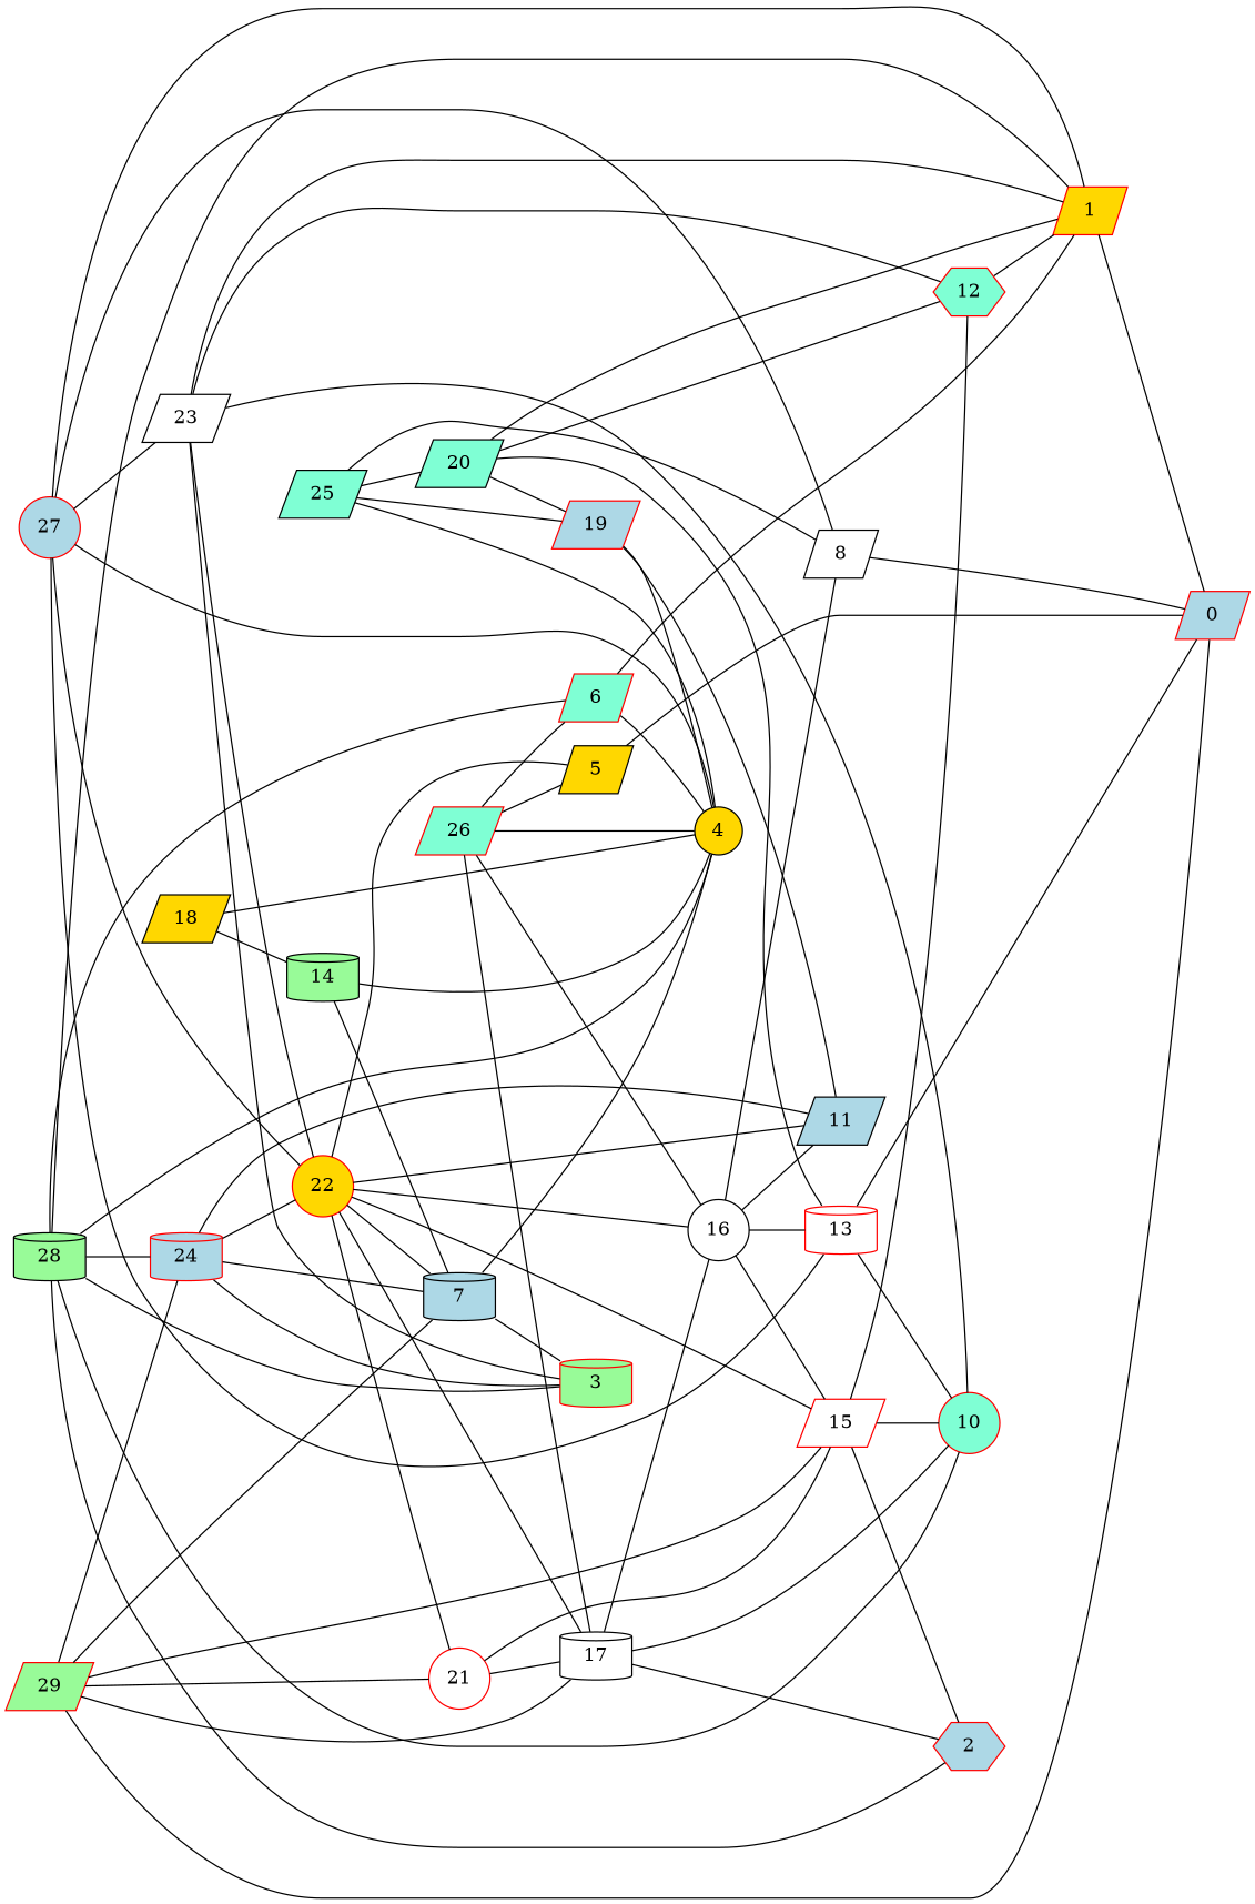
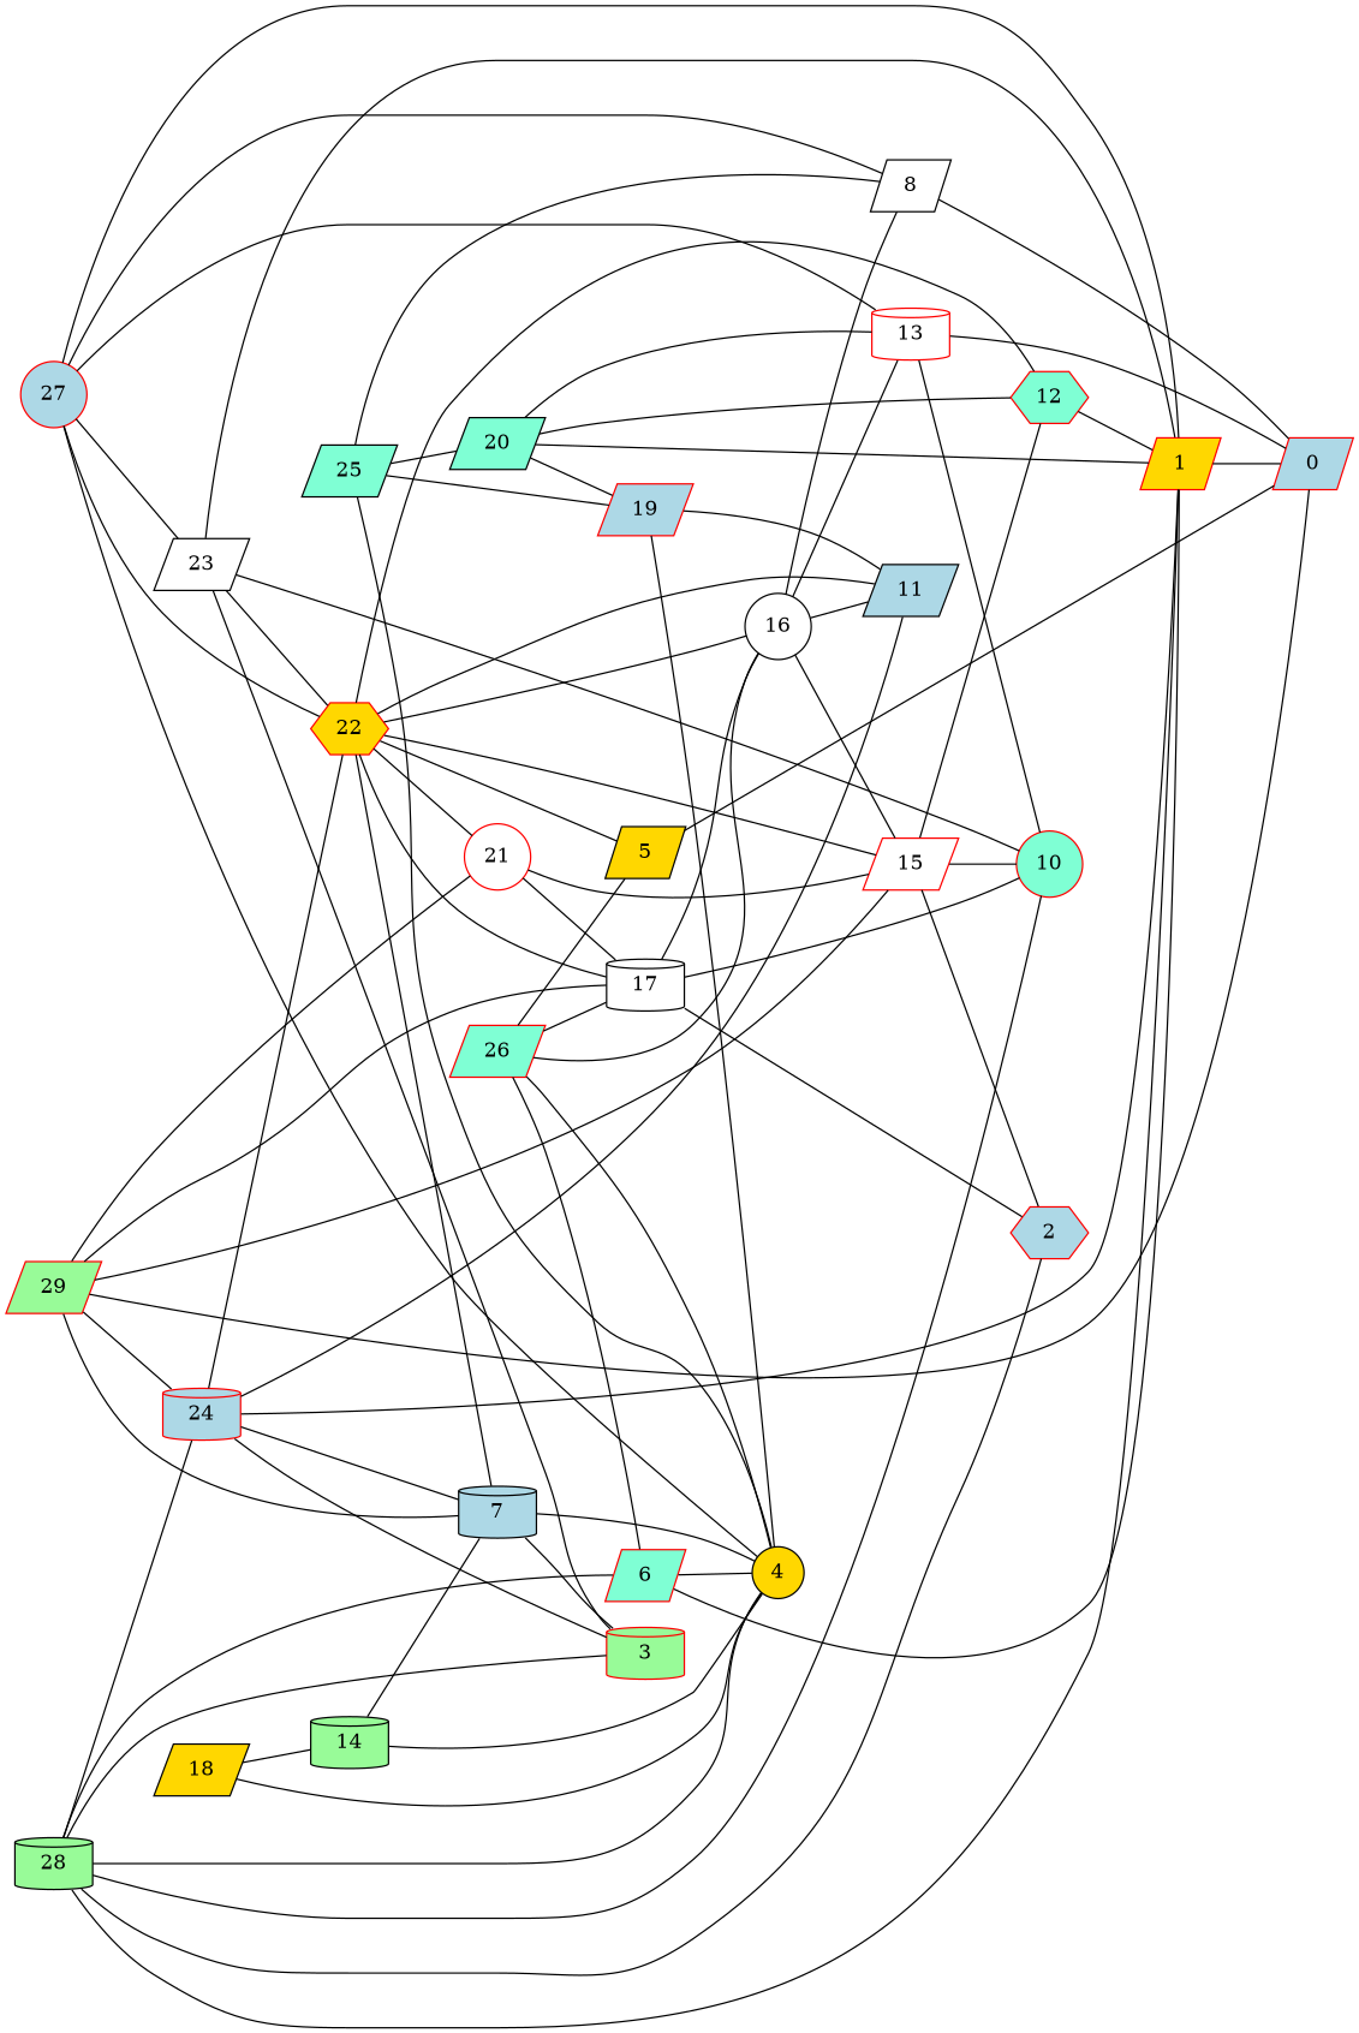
  graph {
    rankdir=LR
    node [color=red fillcolor=lightblue shape=parallelogram style=filled]
    1 [fillcolor=gold]
    0
    5 [color=black fillcolor=gold]
    6 [fillcolor=aquamarine]
    4 [color=black fillcolor=gold shape=circle]
    7 [color=black shape=cylinder]
    3 [fillcolor=palegreen shape=cylinder]
    8 [color=black fillcolor=white]
    12 [fillcolor=aquamarine shape=hexagon]
    13 [fillcolor=white shape=cylinder]
    10 [fillcolor=aquamarine shape=circle]
    14 [color=black fillcolor=palegreen shape=cylinder]
    15 [fillcolor=white]
    2 [shape=hexagon]
    16 [color=black fillcolor=white shape=circle]
    11 [color=black]
    17 [color=black fillcolor=white shape=cylinder]
    18 [color=black fillcolor=gold]
    19
    20 [color=black fillcolor=aquamarine]
    21 [fillcolor=white shape=circle]
-   22 [fillcolor=gold shape=circle]
+   22 [fillcolor=gold shape=hexagon]
    23 [color=black fillcolor=white]
    24 [shape=cylinder]
    25 [color=black fillcolor=aquamarine]
    26 [fillcolor=aquamarine]
    27 [shape=circle]
    28 [color=black fillcolor=palegreen shape=cylinder]
    29 [fillcolor=palegreen]
    1 -- 0
    5 -- 0
    6 -- 1
    6 -- 4
    7 -- 4
    7 -- 3
    8 -- 0
    12 -- 1
    13 -- 0
    13 -- 10
    14 -- 4
    14 -- 7
    15 -- 12
    15 -- 10
    15 -- 2
    16 -- 8
    16 -- 13
    16 -- 15
    16 -- 11
    17 -- 10
    17 -- 2
    17 -- 16
    18 -- 4
    18 -- 14
    19 -- 4
    19 -- 11
    20 -- 1
    20 -- 12
    20 -- 13
    20 -- 19
    21 -- 15
    21 -- 17
    22 -- 5
    22 -- 7
    22 -- 15
    22 -- 16
    22 -- 11
    22 -- 17
    22 -- 21
    23 -- 1
    23 -- 3
-   23 -- 12
+   22 -- 12
    23 -- 10
    23 -- 22
+   24 -- 1
    24 -- 7
    24 -- 3
    24 -- 11
    24 -- 22
    25 -- 4
    25 -- 8
    25 -- 19
    25 -- 20
    26 -- 5
    26 -- 6
    26 -- 4
    26 -- 16
    26 -- 17
    27 -- 1
    27 -- 4
    27 -- 8
    27 -- 13
    27 -- 22
    27 -- 23
    28 -- 1
    28 -- 6
    28 -- 4
    28 -- 3
    28 -- 10
    28 -- 2
    28 -- 24
    29 -- 0
    29 -- 7
    29 -- 15
    29 -- 17
    29 -- 21
    29 -- 24
  }
